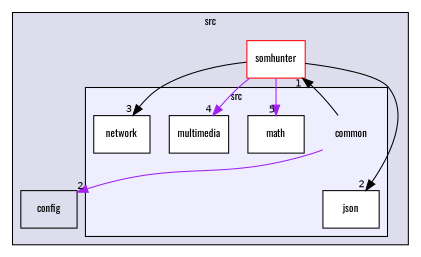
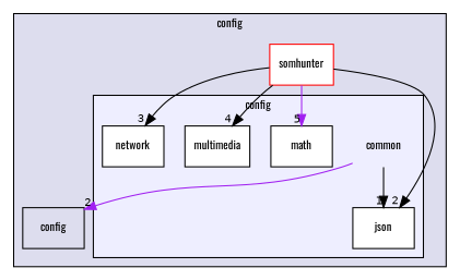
  digraph {
    compound=true
    fontname=Oswald
    node [fontname=Oswald fontsize=10 shape=box fillcolor=white style=filled]
    edge [headlabel=2 labeldistance=1.5 labelfontname=Helvetica labelfontsize=10 color=purple fontname=Oswald]
    n1 [label=common shape=plaintext fillcolor="" style=""]
    n2 [label=json]
    n3 [label=math]
    n4 [label=multimedia]
    n5 [label=network]
    n6 [label=config fillcolor="" style=""]
    n7 [color=red label=somhunter]
    subgraph cluster_1 {
      bgcolor="#ddddee"
      fontsize=10
-     label=src
+     label=config
      pencolor=black
      n6
      n7
      subgraph cluster_2 {
        bgcolor="#eeeeff"
        fontsize=10
        pencolor=black
        n1
        n2
        n3
        n4
        n5
      }
    }
    n1 -> n6
-   n1 -> n7 [headlabel=1 color=black]
+   n1 -> n2 [headlabel=1 color=black]
    n7 -> n2 [color=black]
    n7 -> n3 [headlabel=5]
-   n7 -> n4 [headlabel=4]
+   n7 -> n4 [headlabel=4 color=black]
    n7 -> n5 [headlabel=3 color=black]
  }
